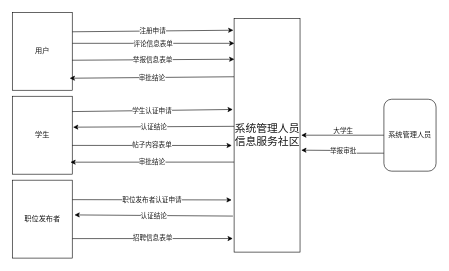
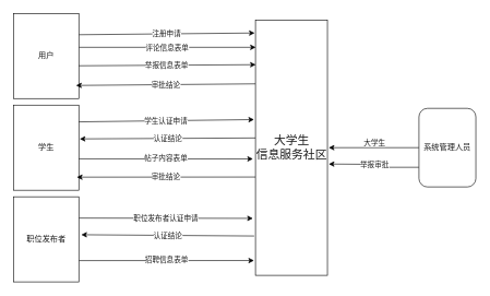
  <mxCell id="0" />
  <mxCell id="1" parent="0" />
  <mxCell id="2" value="注册申请" style="edgeStyle=none;rounded=0;orthogonalLoop=1;jettySize=auto;html=1;entryX=-0.011;entryY=0.051;entryDx=0;entryDy=0;entryPerimeter=0;exitX=1;exitY=0.25;exitDx=0;exitDy=0;fontColor=#1A1A1A;" edge="1" parent="1" source="5" target="19"><mxGeometry relative="1" as="geometry" /></mxCell>
  <mxCell id="3" value="评论信息表单" style="edgeStyle=none;rounded=0;orthogonalLoop=1;jettySize=auto;html=1;entryX=0.004;entryY=0.107;entryDx=0;entryDy=0;entryPerimeter=0;exitX=1;exitY=0.398;exitDx=0;exitDy=0;exitPerimeter=0;fontColor=#1A1A1A;" edge="1" parent="1" source="5" target="19"><mxGeometry relative="1" as="geometry" /></mxCell>
  <mxCell id="4" value="举报信息表单" style="edgeStyle=none;rounded=0;orthogonalLoop=1;jettySize=auto;html=1;entryX=0.004;entryY=0.175;entryDx=0;entryDy=0;entryPerimeter=0;exitX=0.968;exitY=0.615;exitDx=0;exitDy=0;exitPerimeter=0;fontColor=#1A1A1A;" edge="1" parent="1" source="5" target="19"><mxGeometry relative="1" as="geometry" /></mxCell>
  <mxCell id="5" value="用户" style="html=1;dashed=0;whitespace=wrap;fontColor=#1A1A1A;" vertex="1" parent="1"><mxGeometry x="20" y="20" width="100" height="130" as="geometry" /></mxCell>
  <mxCell id="6" style="edgeStyle=none;rounded=0;orthogonalLoop=1;jettySize=auto;html=1;fontColor=#1A1A1A;" edge="1" parent="1" source="8"><mxGeometry relative="1" as="geometry"><mxPoint x="502" y="225" as="targetPoint" /></mxGeometry></mxCell>
  <mxCell id="7" value="举报审批" style="edgeStyle=orthogonalEdgeStyle;rounded=0;orthogonalLoop=1;jettySize=auto;html=1;exitX=0;exitY=0.75;exitDx=0;exitDy=0;fontColor=#1A1A1A;" edge="1" parent="1" source="8"><mxGeometry relative="1" as="geometry"><mxPoint x="502" y="250" as="targetPoint" /></mxGeometry></mxCell>
  <mxCell id="8" value="系统管理人员" style="whiteSpace=wrap;html=1;dashed=0;fontColor=#1A1A1A;rounded=1;" vertex="1" parent="1"><mxGeometry x="639.91" y="165" width="87" height="120" as="geometry" /></mxCell>
  <mxCell id="9" value="学生认证申请" style="edgeStyle=none;rounded=0;orthogonalLoop=1;jettySize=auto;html=1;entryX=-0.02;entryY=0.39;entryDx=0;entryDy=0;entryPerimeter=0;exitX=0.972;exitY=0.197;exitDx=0;exitDy=0;exitPerimeter=0;fontColor=#1A1A1A;" edge="1" parent="1" target="19"><mxGeometry relative="1" as="geometry"><mxPoint x="118.2" y="185.61" as="sourcePoint" /><mxPoint x="392.21" y="189.51" as="targetPoint" /></mxGeometry></mxCell>
  <mxCell id="10" value="帖子内容表单" style="edgeStyle=none;rounded=0;orthogonalLoop=1;jettySize=auto;html=1;exitX=0.99;exitY=0.631;exitDx=0;exitDy=0;entryX=-0.035;entryY=0.544;entryDx=0;entryDy=0;exitPerimeter=0;entryPerimeter=0;fontColor=#1A1A1A;" edge="1" parent="1" source="11" target="19"><mxGeometry relative="1" as="geometry"><mxPoint x="286.116" y="256.045" as="targetPoint" /></mxGeometry></mxCell>
  <mxCell id="11" value="学生" style="html=1;dashed=0;whitespace=wrap;fontColor=#1A1A1A;" vertex="1" parent="1"><mxGeometry x="20" y="160" width="100" height="130" as="geometry" /></mxCell>
  <mxCell id="12" value="职位发布者认证申请" style="edgeStyle=none;rounded=0;orthogonalLoop=1;jettySize=auto;html=1;exitX=1;exitY=0.25;exitDx=0;exitDy=0;fontColor=#1A1A1A;" edge="1" parent="1" source="14"><mxGeometry relative="1" as="geometry"><mxPoint x="386" y="333" as="targetPoint" /></mxGeometry></mxCell>
  <mxCell id="13" value="招聘信息表单" style="edgeStyle=none;rounded=0;orthogonalLoop=1;jettySize=auto;html=1;entryX=-0.02;entryY=0.942;entryDx=0;entryDy=0;entryPerimeter=0;exitX=1;exitY=0.75;exitDx=0;exitDy=0;fontColor=#1A1A1A;" edge="1" parent="1" source="14" target="19"><mxGeometry relative="1" as="geometry"><mxPoint x="335.886" y="297.52" as="targetPoint" /></mxGeometry></mxCell>
  <mxCell id="14" value="职位发布者" style="html=1;dashed=0;whitespace=wrap;fontColor=#1A1A1A;" vertex="1" parent="1"><mxGeometry x="20" y="300" width="100" height="130" as="geometry" /></mxCell>
  <mxCell id="15" value="审批结论" style="edgeStyle=none;rounded=0;orthogonalLoop=1;jettySize=auto;html=1;entryX=0.958;entryY=0.846;entryDx=0;entryDy=0;entryPerimeter=0;exitX=0;exitY=0.25;exitDx=0;exitDy=0;fontColor=#1A1A1A;" edge="1" parent="1" source="19" target="5"><mxGeometry relative="1" as="geometry"><mxPoint x="400" y="130" as="sourcePoint" /></mxGeometry></mxCell>
  <mxCell id="16" value="审批结论" style="edgeStyle=none;rounded=0;orthogonalLoop=1;jettySize=auto;html=1;exitX=0.002;exitY=0.615;exitDx=0;exitDy=0;exitPerimeter=0;fontColor=#1A1A1A;" edge="1" parent="1" source="19"><mxGeometry relative="1" as="geometry"><mxPoint x="387" y="280" as="sourcePoint" /><mxPoint x="117" y="270" as="targetPoint" /></mxGeometry></mxCell>
  <mxCell id="17" value="认证结论" style="edgeStyle=none;rounded=0;orthogonalLoop=1;jettySize=auto;html=1;entryX=1.014;entryY=0.397;entryDx=0;entryDy=0;entryPerimeter=0;exitX=0.002;exitY=0.462;exitDx=0;exitDy=0;exitPerimeter=0;fontColor=#1A1A1A;" edge="1" parent="1" source="19" target="11"><mxGeometry relative="1" as="geometry" /></mxCell>
  <mxCell id="18" value="认证结论" style="edgeStyle=none;rounded=0;orthogonalLoop=1;jettySize=auto;html=1;entryX=1.038;entryY=0.446;entryDx=0;entryDy=0;entryPerimeter=0;exitX=-0.018;exitY=0.846;exitDx=0;exitDy=0;exitPerimeter=0;fontColor=#1A1A1A;" edge="1" parent="1" source="19" target="14"><mxGeometry relative="1" as="geometry" /></mxCell>
- <mxCell id="19" value="&lt;font style=&quot;font-size: 18px&quot;&gt;系统管理人员&lt;br&gt;信息服务社区&lt;/font&gt;" style="html=1;dashed=0;whitespace=wrap;fontColor=#1A1A1A;" vertex="1" parent="1"><mxGeometry x="390" y="30" width="110" height="390" as="geometry" /></mxCell>
+ <mxCell id="19" value="&lt;font style=&quot;font-size: 18px&quot;&gt;大学生&lt;br&gt;信息服务社区&lt;/font&gt;" style="html=1;dashed=0;whitespace=wrap;fontColor=#1A1A1A;" vertex="1" parent="1"><mxGeometry x="390" y="30" width="110" height="390" as="geometry" /></mxCell>
  <mxCell id="20" value="大学生" style="edgeLabel;html=1;align=center;verticalAlign=middle;resizable=0;points=[];fontColor=#1A1A1A;" vertex="1" connectable="0" parent="1"><mxGeometry x="563.91" y="232" as="geometry"><mxPoint x="8" y="-16" as="offset" /></mxGeometry></mxCell>
